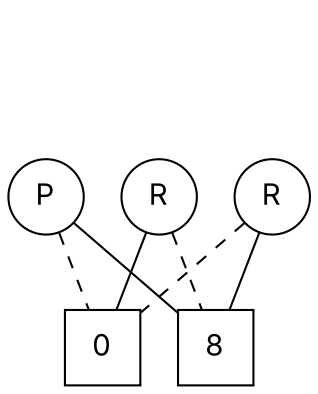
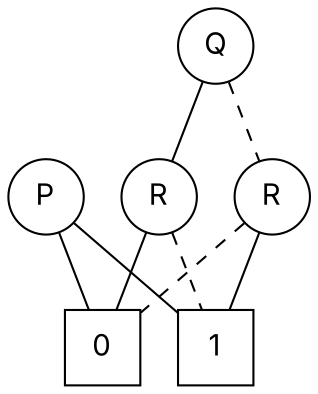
  digraph {
    fontname=Inter
    node [fontname=Inter shape=circle]
    edge [arrowhead=none fontname=Inter]
    n1 [label=P]
    n2 [label=0 shape=square]
-   n3 [label=8 shape=square]
+   n3 [label=1 shape=square]
+   n4 [label=Q]
    n5 [label=R]
    n6 [label=R]
-   n1 -> n2 [style=dashed]
+   n1 -> n2 [style=solid]
    n1 -> n3
+   n4 -> n5 [style=dashed]
+   n4 -> n6
    n5 -> n2 [style=dashed]
    n5 -> n3
    n6 -> n2
    n6 -> n3 [style=dashed]
  }
